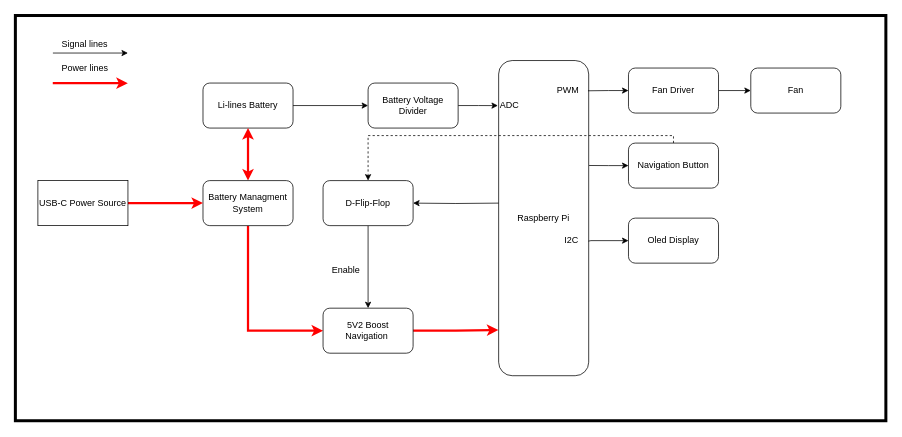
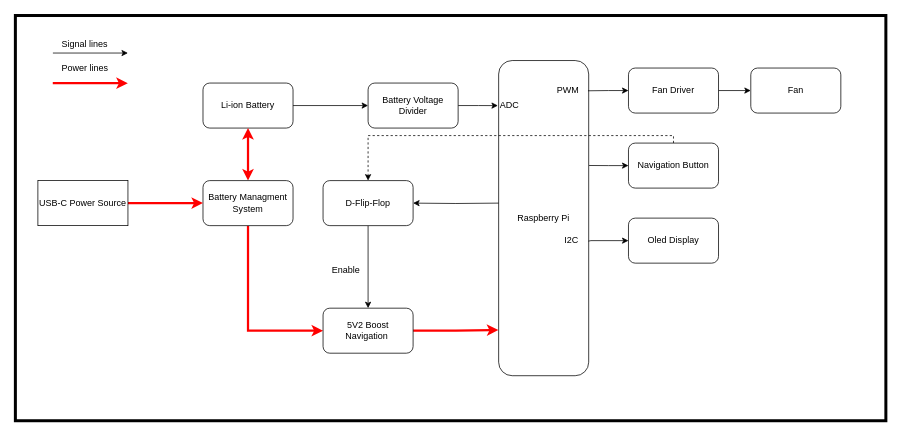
  <mxCell id="0" />
  <mxCell id="1" parent="0" />
  <mxCell id="2" value="" style="rounded=0;whiteSpace=wrap;html=1;fillColor=none;strokeWidth=4;" parent="1" vertex="1"><mxGeometry x="20" y="20" width="1160" height="540" as="geometry" /></mxCell>
  <mxCell id="3" style="edgeStyle=orthogonalEdgeStyle;rounded=0;orthogonalLoop=1;jettySize=auto;html=1;exitX=1;exitY=0.5;exitDx=0;exitDy=0;entryX=0;entryY=0.5;entryDx=0;entryDy=0;startArrow=none;startFill=0;" parent="1" source="4" target="20" edge="1"><mxGeometry relative="1" as="geometry" /></mxCell>
- <mxCell id="4" value="Li-lines Battery" style="rounded=1;whiteSpace=wrap;html=1;" parent="1" vertex="1"><mxGeometry x="270" y="110" width="120" height="60" as="geometry" /></mxCell>
+ <mxCell id="4" value="Li-ion Battery" style="rounded=1;whiteSpace=wrap;html=1;" parent="1" vertex="1"><mxGeometry x="270" y="110" width="120" height="60" as="geometry" /></mxCell>
  <mxCell id="5" style="edgeStyle=orthogonalEdgeStyle;rounded=0;orthogonalLoop=1;jettySize=auto;html=1;entryX=0.5;entryY=1;entryDx=0;entryDy=0;startArrow=classic;startFill=1;strokeColor=#FF0000;strokeWidth=3;" parent="1" source="7" target="4" edge="1"><mxGeometry relative="1" as="geometry" /></mxCell>
  <mxCell id="6" style="edgeStyle=orthogonalEdgeStyle;rounded=0;orthogonalLoop=1;jettySize=auto;html=1;entryX=0;entryY=0.5;entryDx=0;entryDy=0;strokeColor=#FF0000;strokeWidth=3;" parent="1" source="7" target="12" edge="1"><mxGeometry relative="1" as="geometry"><mxPoint x="390" y="470" as="targetPoint" /><Array as="points"><mxPoint x="330" y="440" /></Array></mxGeometry></mxCell>
  <mxCell id="7" value="Battery Managment System" style="rounded=1;whiteSpace=wrap;html=1;" parent="1" vertex="1"><mxGeometry x="270" y="240" width="120" height="60" as="geometry" /></mxCell>
  <mxCell id="8" value="Raspberry Pi" style="rounded=1;whiteSpace=wrap;html=1;" parent="1" vertex="1"><mxGeometry x="664" y="80" width="120" height="420" as="geometry" /></mxCell>
  <mxCell id="9" style="edgeStyle=orthogonalEdgeStyle;rounded=0;orthogonalLoop=1;jettySize=auto;html=1;exitX=0;exitY=0.5;exitDx=0;exitDy=0;startArrow=classic;startFill=1;endArrow=none;endFill=0;entryX=0.997;entryY=0.573;entryDx=0;entryDy=0;entryPerimeter=0;" parent="1" source="10" target="8" edge="1"><mxGeometry relative="1" as="geometry"><mxPoint x="787" y="320" as="targetPoint" /><Array as="points"><mxPoint x="787" y="320" /></Array></mxGeometry></mxCell>
  <mxCell id="10" value="Oled Display" style="rounded=1;whiteSpace=wrap;html=1;" parent="1" vertex="1"><mxGeometry x="837" y="290" width="120" height="60" as="geometry" /></mxCell>
  <mxCell id="11" style="edgeStyle=orthogonalEdgeStyle;rounded=0;orthogonalLoop=1;jettySize=auto;html=1;exitX=1;exitY=0.5;exitDx=0;exitDy=0;entryX=-0.003;entryY=0.855;entryDx=0;entryDy=0;strokeColor=#FF0000;strokeWidth=3;entryPerimeter=0;" parent="1" source="12" target="8" edge="1"><mxGeometry relative="1" as="geometry"><mxPoint x="980" y="440" as="targetPoint" /><Array as="points"><mxPoint x="607" y="440" /></Array></mxGeometry></mxCell>
  <mxCell id="12" value="5V2 Boost Navigation&amp;nbsp;" style="rounded=1;whiteSpace=wrap;html=1;" parent="1" vertex="1"><mxGeometry x="430" y="410" width="120" height="60" as="geometry" /></mxCell>
  <mxCell id="13" style="edgeStyle=orthogonalEdgeStyle;rounded=0;orthogonalLoop=1;jettySize=auto;html=1;exitX=1;exitY=0.5;exitDx=0;exitDy=0;entryX=0;entryY=0.5;entryDx=0;entryDy=0;fillColor=#a20025;strokeColor=#FF0000;strokeWidth=3;" parent="1" source="14" target="7" edge="1"><mxGeometry relative="1" as="geometry" /></mxCell>
  <mxCell id="14" value="USB-C Power Source" style="whiteSpace=wrap;html=1;rounded=0;" parent="1" vertex="1"><mxGeometry x="50" y="240" width="120" height="60" as="geometry" /></mxCell>
  <mxCell id="15" style="edgeStyle=orthogonalEdgeStyle;rounded=0;orthogonalLoop=1;jettySize=auto;html=1;startArrow=classic;startFill=1;endArrow=none;endFill=0;entryX=1.004;entryY=0.333;entryDx=0;entryDy=0;entryPerimeter=0;" parent="1" source="17" target="8" edge="1"><mxGeometry relative="1" as="geometry"><mxPoint x="790" y="220" as="targetPoint" /></mxGeometry></mxCell>
  <mxCell id="16" style="edgeStyle=orthogonalEdgeStyle;rounded=0;orthogonalLoop=1;jettySize=auto;html=1;exitX=0.5;exitY=0;exitDx=0;exitDy=0;entryX=0.5;entryY=0;entryDx=0;entryDy=0;dashed=1;" parent="1" source="17" target="27" edge="1"><mxGeometry relative="1" as="geometry"><Array as="points"><mxPoint x="897" y="180" /><mxPoint x="490" y="180" /></Array></mxGeometry></mxCell>
  <mxCell id="17" value="Navigation Button" style="rounded=1;whiteSpace=wrap;html=1;" parent="1" vertex="1"><mxGeometry x="837" y="190" width="120" height="60" as="geometry" /></mxCell>
  <mxCell id="18" value="I2C" style="text;html=1;resizable=0;points=[];autosize=1;align=left;verticalAlign=top;spacingTop=-4;" parent="1" vertex="1"><mxGeometry x="750" y="310" width="30" height="20" as="geometry" /></mxCell>
  <mxCell id="19" style="edgeStyle=orthogonalEdgeStyle;rounded=0;orthogonalLoop=1;jettySize=auto;html=1;startArrow=none;startFill=0;entryX=-0.024;entryY=0.503;entryDx=0;entryDy=0;entryPerimeter=0;" parent="1" source="20" target="25" edge="1"><mxGeometry relative="1" as="geometry"><mxPoint x="660" y="140" as="targetPoint" /></mxGeometry></mxCell>
  <mxCell id="20" value="Battery Voltage Divider" style="rounded=1;whiteSpace=wrap;html=1;" parent="1" vertex="1"><mxGeometry x="490" y="110" width="120" height="60" as="geometry" /></mxCell>
  <mxCell id="21" style="edgeStyle=orthogonalEdgeStyle;rounded=0;orthogonalLoop=1;jettySize=auto;html=1;exitX=0;exitY=0.5;exitDx=0;exitDy=0;startArrow=classic;startFill=1;endArrow=none;endFill=0;entryX=0.992;entryY=0.096;entryDx=0;entryDy=0;entryPerimeter=0;" parent="1" source="23" target="8" edge="1"><mxGeometry relative="1" as="geometry"><mxPoint x="790" y="120.143" as="targetPoint" /></mxGeometry></mxCell>
  <mxCell id="22" style="edgeStyle=orthogonalEdgeStyle;rounded=0;orthogonalLoop=1;jettySize=auto;html=1;entryX=0;entryY=0.5;entryDx=0;entryDy=0;" parent="1" source="23" target="33" edge="1"><mxGeometry relative="1" as="geometry" /></mxCell>
  <mxCell id="23" value="Fan Driver" style="rounded=1;whiteSpace=wrap;html=1;" parent="1" vertex="1"><mxGeometry x="837" y="90" width="120" height="60" as="geometry" /></mxCell>
  <mxCell id="24" value="PWM" style="text;html=1;resizable=0;points=[];autosize=1;align=left;verticalAlign=top;spacingTop=-4;" parent="1" vertex="1"><mxGeometry x="740" y="110" width="40" height="20" as="geometry" /></mxCell>
  <mxCell id="25" value="ADC" style="text;html=1;resizable=0;points=[];autosize=1;align=left;verticalAlign=top;spacingTop=-4;" parent="1" vertex="1"><mxGeometry x="664" y="130" width="40" height="20" as="geometry" /></mxCell>
  <mxCell id="26" style="edgeStyle=orthogonalEdgeStyle;rounded=0;orthogonalLoop=1;jettySize=auto;html=1;exitX=0.5;exitY=1;exitDx=0;exitDy=0;entryX=0.5;entryY=0;entryDx=0;entryDy=0;startArrow=none;startFill=0;endArrow=classic;endFill=1;" parent="1" source="27" target="12" edge="1"><mxGeometry relative="1" as="geometry" /></mxCell>
  <mxCell id="27" value="D-Flip-Flop" style="rounded=1;whiteSpace=wrap;html=1;" parent="1" vertex="1"><mxGeometry x="430" y="240" width="120" height="60" as="geometry" /></mxCell>
  <mxCell id="28" value="Enable" style="text;html=1;resizable=0;points=[];autosize=1;align=left;verticalAlign=top;spacingTop=-4;" parent="1" vertex="1"><mxGeometry x="440" y="350" width="50" height="20" as="geometry" /></mxCell>
  <mxCell id="29" style="edgeStyle=orthogonalEdgeStyle;rounded=0;orthogonalLoop=1;jettySize=auto;html=1;exitX=1;exitY=0.5;exitDx=0;exitDy=0;entryX=0;entryY=0.5;entryDx=0;entryDy=0;fillColor=#a20025;strokeColor=#FF0000;strokeWidth=3;" parent="1" edge="1"><mxGeometry relative="1" as="geometry"><mxPoint x="69.833" y="110.167" as="sourcePoint" /><mxPoint x="169.833" y="110.167" as="targetPoint" /></mxGeometry></mxCell>
  <mxCell id="30" value="Power lines" style="text;html=1;resizable=0;points=[];autosize=1;align=left;verticalAlign=top;spacingTop=-4;" parent="1" vertex="1"><mxGeometry x="80" y="80" width="80" height="20" as="geometry" /></mxCell>
  <mxCell id="31" style="edgeStyle=orthogonalEdgeStyle;rounded=0;orthogonalLoop=1;jettySize=auto;html=1;exitX=1;exitY=0.5;exitDx=0;exitDy=0;entryX=0;entryY=0.5;entryDx=0;entryDy=0;fillColor=#a20025;strokeColor=#000000;strokeWidth=1;" parent="1" edge="1"><mxGeometry relative="1" as="geometry"><mxPoint x="70.003" y="69.997" as="sourcePoint" /><mxPoint x="170.003" y="69.997" as="targetPoint" /></mxGeometry></mxCell>
  <mxCell id="32" value="Signal lines" style="text;html=1;resizable=0;points=[];autosize=1;align=left;verticalAlign=top;spacingTop=-4;" parent="1" vertex="1"><mxGeometry x="80" y="49" width="80" height="20" as="geometry" /></mxCell>
  <mxCell id="33" value="Fan" style="rounded=1;whiteSpace=wrap;html=1;" parent="1" vertex="1"><mxGeometry x="1000" y="90" width="120" height="60" as="geometry" /></mxCell>
  <mxCell id="34" style="edgeStyle=orthogonalEdgeStyle;rounded=0;orthogonalLoop=1;jettySize=auto;html=1;" parent="1" target="27" edge="1"><mxGeometry relative="1" as="geometry"><mxPoint x="664" y="270" as="sourcePoint" /></mxGeometry></mxCell>
